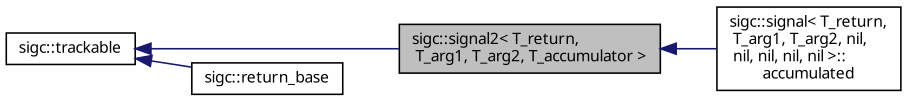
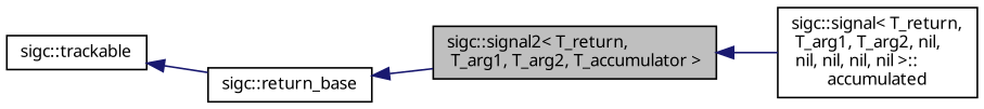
  digraph {
    rankdir=LR
    node [color=black fillcolor=white fontname=Sans fontsize=10 shape=record style=filled]
    edge [color=midnightblue dir=back fontname=Sans fontsize=10 labelfontname=Sans labelfontsize=10 style=solid]
    n1 [fillcolor=grey75 fontcolor=black height=0.2 label="sigc::signal2\< T_return,\l T_arg1, T_arg2, T_accumulator \>" width=0.4]
    n2 [height=0.2 label="sigc::signal\< T_return,\l T_arg1, T_arg2, nil,\l nil, nil, nil, nil \>::\laccumulated" width=0.4]
    n3 [height=0.2 label="sigc::return_base" width=0.4]
    n4 [height=0.2 label="sigc::trackable" width=0.4]
    n1 -> n2
-   n4 -> n1
+   n3 -> n1
    n4 -> n3
  }
